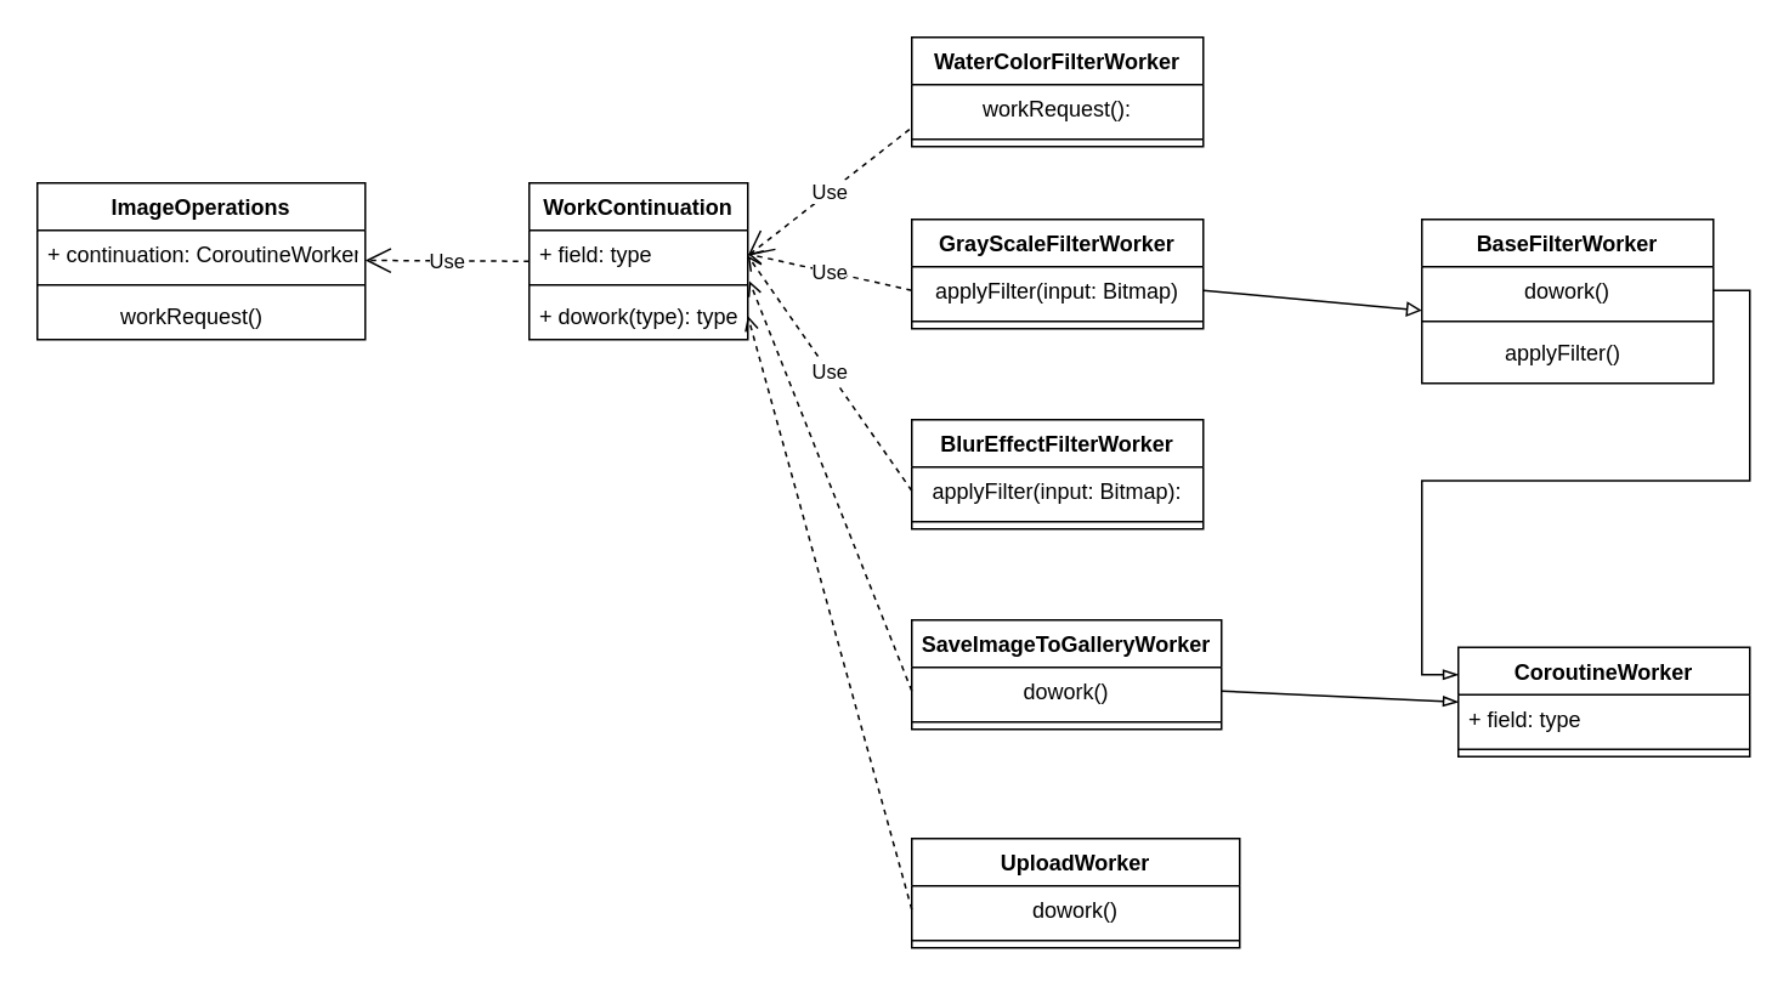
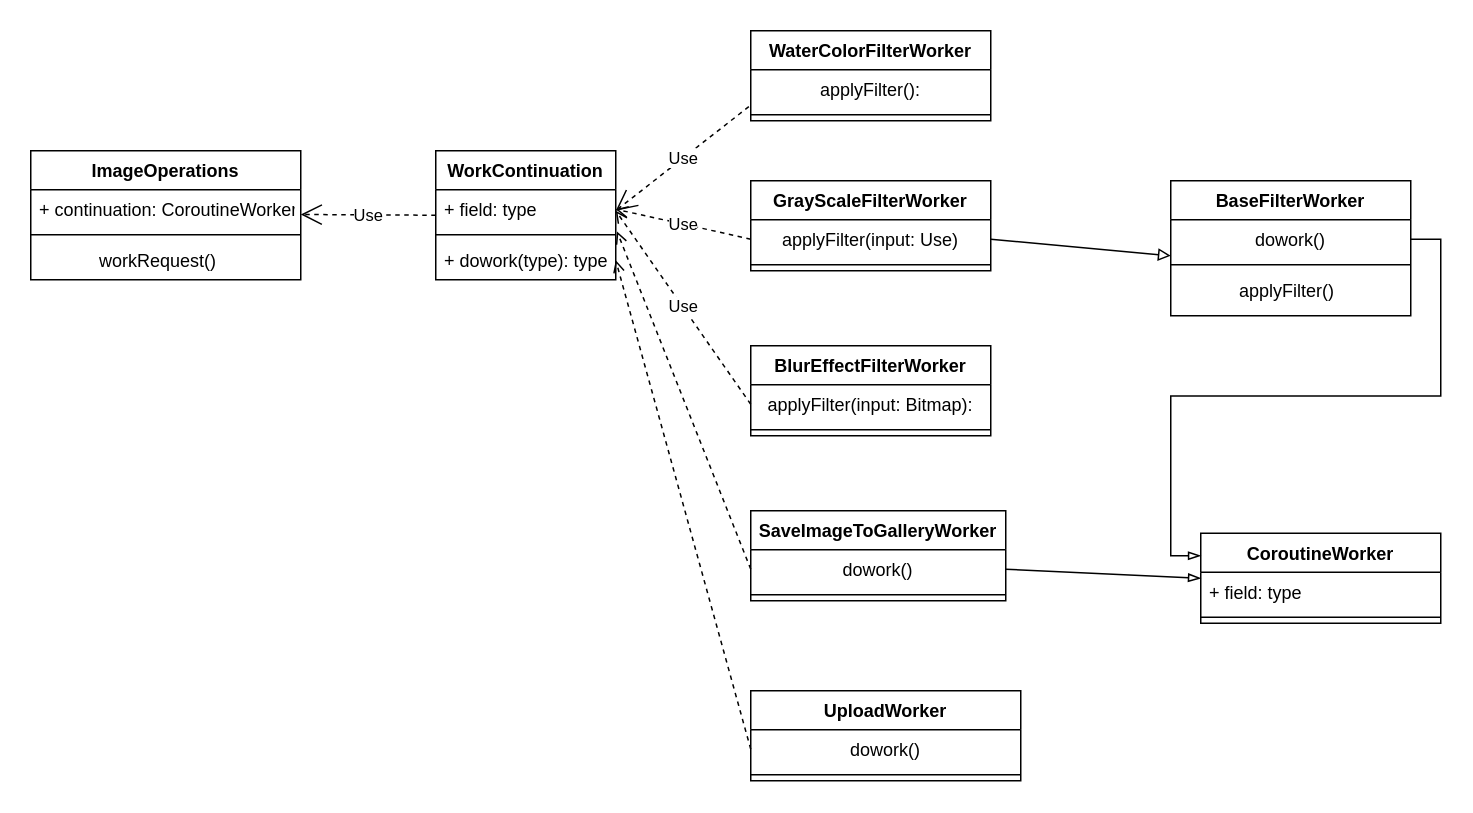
  <mxCell id="0" />
  <mxCell id="1" parent="0" />
  <mxCell id="2" value="ImageOperations" style="swimlane;fontStyle=1;align=center;verticalAlign=top;childLayout=stackLayout;horizontal=1;startSize=26;horizontalStack=0;resizeParent=1;resizeParentMax=0;resizeLast=0;collapsible=1;marginBottom=0;" parent="1" vertex="1"><mxGeometry x="20" y="100" width="180" height="86" as="geometry" /></mxCell>
  <mxCell id="3" value="+ continuation: CoroutineWorker" style="text;align=left;verticalAlign=top;spacingLeft=4;spacingRight=4;overflow=hidden;rotatable=0;points=[[0,0.5],[1,0.5]];portConstraint=eastwest;" parent="2" vertex="1"><mxGeometry y="26" width="180" height="26" as="geometry" /></mxCell>
  <mxCell id="4" value="" style="line;strokeWidth=1;fillColor=none;align=left;verticalAlign=middle;spacingTop=-1;spacingLeft=3;spacingRight=3;rotatable=0;labelPosition=right;points=[];portConstraint=eastwest;" parent="2" vertex="1"><mxGeometry y="52" width="180" height="8" as="geometry" /></mxCell>
  <mxCell id="5" value="            workRequest()" style="text;strokeColor=none;fillColor=none;align=left;verticalAlign=top;spacingLeft=4;spacingRight=4;overflow=hidden;rotatable=0;points=[[0,0.5],[1,0.5]];portConstraint=eastwest;" parent="2" vertex="1"><mxGeometry y="60" width="180" height="26" as="geometry" /></mxCell>
  <mxCell id="6" value="WorkContinuation" style="swimlane;fontStyle=1;align=center;verticalAlign=top;childLayout=stackLayout;horizontal=1;startSize=26;horizontalStack=0;resizeParent=1;resizeParentMax=0;resizeLast=0;collapsible=1;marginBottom=0;" parent="1" vertex="1"><mxGeometry x="290" y="100" width="120" height="86" as="geometry" /></mxCell>
  <mxCell id="7" value="+ field: type" style="text;strokeColor=none;fillColor=none;align=left;verticalAlign=top;spacingLeft=4;spacingRight=4;overflow=hidden;rotatable=0;points=[[0,0.5],[1,0.5]];portConstraint=eastwest;" parent="6" vertex="1"><mxGeometry y="26" width="120" height="26" as="geometry" /></mxCell>
  <mxCell id="8" value="" style="line;strokeWidth=1;fillColor=none;align=left;verticalAlign=middle;spacingTop=-1;spacingLeft=3;spacingRight=3;rotatable=0;labelPosition=right;points=[];portConstraint=eastwest;" parent="6" vertex="1"><mxGeometry y="52" width="120" height="8" as="geometry" /></mxCell>
  <mxCell id="9" value="+ dowork(type): type" style="text;strokeColor=none;fillColor=none;align=left;verticalAlign=top;spacingLeft=4;spacingRight=4;overflow=hidden;rotatable=0;points=[[0,0.5],[1,0.5]];portConstraint=eastwest;" parent="6" vertex="1"><mxGeometry y="60" width="120" height="26" as="geometry" /></mxCell>
  <mxCell id="10" value="Use" style="endArrow=open;endSize=12;dashed=1;html=1;rounded=0;" parent="1" edge="1"><mxGeometry width="160" relative="1" as="geometry"><mxPoint x="290" y="143" as="sourcePoint" /><mxPoint x="200" y="142.5" as="targetPoint" /></mxGeometry></mxCell>
  <mxCell id="11" value="GrayScaleFilterWorker" style="swimlane;fontStyle=1;align=center;verticalAlign=top;childLayout=stackLayout;horizontal=1;startSize=26;horizontalStack=0;resizeParent=1;resizeParentMax=0;resizeLast=0;collapsible=1;marginBottom=0;" parent="1" vertex="1"><mxGeometry x="500" y="120" width="160" height="60" as="geometry"><mxRectangle x="580" y="350" width="140" height="30" as="alternateBounds" /></mxGeometry></mxCell>
- <mxCell id="12" value="applyFilter(input: Bitmap)" style="text;strokeColor=none;fillColor=none;align=center;verticalAlign=top;spacingLeft=4;spacingRight=4;overflow=hidden;rotatable=0;points=[[0,0.5],[1,0.5]];portConstraint=eastwest;" parent="11" vertex="1"><mxGeometry y="26" width="160" height="26" as="geometry" /></mxCell>
+ <mxCell id="12" value="applyFilter(input: Use)" style="text;strokeColor=none;fillColor=none;align=center;verticalAlign=top;spacingLeft=4;spacingRight=4;overflow=hidden;rotatable=0;points=[[0,0.5],[1,0.5]];portConstraint=eastwest;" parent="11" vertex="1"><mxGeometry y="26" width="160" height="26" as="geometry" /></mxCell>
  <mxCell id="13" value="" style="line;strokeWidth=1;fillColor=none;align=left;verticalAlign=middle;spacingTop=-1;spacingLeft=3;spacingRight=3;rotatable=0;labelPosition=right;points=[];portConstraint=eastwest;" parent="11" vertex="1"><mxGeometry y="52" width="160" height="8" as="geometry" /></mxCell>
  <mxCell id="14" value="WaterColorFilterWorker" style="swimlane;fontStyle=1;align=center;verticalAlign=top;childLayout=stackLayout;horizontal=1;startSize=26;horizontalStack=0;resizeParent=1;resizeParentMax=0;resizeLast=0;collapsible=1;marginBottom=0;" parent="1" vertex="1"><mxGeometry x="500" y="20" width="160" height="60" as="geometry"><mxRectangle x="580" y="310" width="140" height="26" as="alternateBounds" /></mxGeometry></mxCell>
- <mxCell id="15" value="workRequest():" style="text;strokeColor=none;fillColor=none;align=center;verticalAlign=top;spacingLeft=4;spacingRight=4;overflow=hidden;rotatable=0;points=[[0,0.5],[1,0.5]];portConstraint=eastwest;" parent="14" vertex="1"><mxGeometry y="26" width="160" height="26" as="geometry" /></mxCell>
+ <mxCell id="15" value="applyFilter():" style="text;strokeColor=none;fillColor=none;align=center;verticalAlign=top;spacingLeft=4;spacingRight=4;overflow=hidden;rotatable=0;points=[[0,0.5],[1,0.5]];portConstraint=eastwest;" parent="14" vertex="1"><mxGeometry y="26" width="160" height="26" as="geometry" /></mxCell>
  <mxCell id="16" value="" style="line;strokeWidth=1;fillColor=none;align=left;verticalAlign=middle;spacingTop=-1;spacingLeft=3;spacingRight=3;rotatable=0;labelPosition=right;points=[];portConstraint=eastwest;" parent="14" vertex="1"><mxGeometry y="52" width="160" height="8" as="geometry" /></mxCell>
  <mxCell id="17" value="BlurEffectFilterWorker&#10;" style="swimlane;fontStyle=1;align=center;verticalAlign=top;childLayout=stackLayout;horizontal=1;startSize=26;horizontalStack=0;resizeParent=1;resizeParentMax=0;resizeLast=0;collapsible=1;marginBottom=0;" parent="1" vertex="1"><mxGeometry x="500" y="230" width="160" height="60" as="geometry"><mxRectangle x="580" y="350" width="140" height="30" as="alternateBounds" /></mxGeometry></mxCell>
  <mxCell id="18" value="applyFilter(input: Bitmap):" style="text;strokeColor=none;fillColor=none;align=center;verticalAlign=top;spacingLeft=4;spacingRight=4;overflow=hidden;rotatable=0;points=[[0,0.5],[1,0.5]];portConstraint=eastwest;" parent="17" vertex="1"><mxGeometry y="26" width="160" height="26" as="geometry" /></mxCell>
  <mxCell id="19" value="" style="line;strokeWidth=1;fillColor=none;align=left;verticalAlign=middle;spacingTop=-1;spacingLeft=3;spacingRight=3;rotatable=0;labelPosition=right;points=[];portConstraint=eastwest;" parent="17" vertex="1"><mxGeometry y="52" width="160" height="8" as="geometry" /></mxCell>
  <mxCell id="20" value="Use" style="endArrow=open;endSize=12;dashed=1;html=1;rounded=0;exitX=-0.008;exitY=0.946;exitDx=0;exitDy=0;exitPerimeter=0;entryX=1;entryY=0.538;entryDx=0;entryDy=0;entryPerimeter=0;" parent="1" source="15" target="7" edge="1"><mxGeometry width="160" relative="1" as="geometry"><mxPoint x="490" y="80" as="sourcePoint" /><mxPoint x="410" y="130" as="targetPoint" /></mxGeometry></mxCell>
  <mxCell id="21" value="Use" style="edgeStyle=none;rounded=0;orthogonalLoop=1;jettySize=auto;html=1;exitX=0;exitY=0.5;exitDx=0;exitDy=0;entryX=1;entryY=0.5;entryDx=0;entryDy=0;endArrow=open;endFill=0;dashed=1;" parent="1" source="12" target="7" edge="1"><mxGeometry relative="1" as="geometry"><Array as="points"><mxPoint x="460" y="150" /></Array></mxGeometry></mxCell>
  <mxCell id="22" value="Use" style="edgeStyle=none;rounded=0;orthogonalLoop=1;jettySize=auto;html=1;exitX=0;exitY=0.5;exitDx=0;exitDy=0;dashed=1;endArrow=open;endFill=0;" parent="1" source="18" edge="1"><mxGeometry relative="1" as="geometry"><mxPoint x="410" y="140" as="targetPoint" /></mxGeometry></mxCell>
  <mxCell id="23" value="BaseFilterWorker" style="swimlane;fontStyle=1;align=center;verticalAlign=top;childLayout=stackLayout;horizontal=1;startSize=26;horizontalStack=0;resizeParent=1;resizeParentMax=0;resizeLast=0;collapsible=1;marginBottom=0;" parent="1" vertex="1"><mxGeometry x="780" y="120" width="160" height="90" as="geometry" /></mxCell>
  <mxCell id="24" value="dowork()" style="text;strokeColor=none;fillColor=none;align=center;verticalAlign=top;spacingLeft=4;spacingRight=4;overflow=hidden;rotatable=0;points=[[0,0.5],[1,0.5]];portConstraint=eastwest;" parent="23" vertex="1"><mxGeometry y="26" width="160" height="26" as="geometry" /></mxCell>
  <mxCell id="25" value="" style="line;strokeWidth=1;fillColor=none;align=left;verticalAlign=middle;spacingTop=-1;spacingLeft=3;spacingRight=3;rotatable=0;labelPosition=right;points=[];portConstraint=eastwest;" parent="23" vertex="1"><mxGeometry y="52" width="160" height="8" as="geometry" /></mxCell>
  <mxCell id="26" value="            applyFilter()" style="text;strokeColor=none;fillColor=none;align=left;verticalAlign=top;spacingLeft=4;spacingRight=4;overflow=hidden;rotatable=0;points=[[0,0.5],[1,0.5]];portConstraint=eastwest;" parent="23" vertex="1"><mxGeometry y="60" width="160" height="30" as="geometry" /></mxCell>
  <mxCell id="27" style="rounded=0;orthogonalLoop=1;jettySize=auto;html=1;exitX=1;exitY=0.5;exitDx=0;exitDy=0;endArrow=block;endFill=0;" parent="1" source="12" edge="1"><mxGeometry relative="1" as="geometry"><mxPoint x="780" y="170" as="targetPoint" /></mxGeometry></mxCell>
  <mxCell id="28" value="SaveImageToGalleryWorker" style="swimlane;fontStyle=1;align=center;verticalAlign=top;childLayout=stackLayout;horizontal=1;startSize=26;horizontalStack=0;resizeParent=1;resizeParentMax=0;resizeLast=0;collapsible=1;marginBottom=0;" parent="1" vertex="1"><mxGeometry x="500" y="340" width="170" height="60" as="geometry" /></mxCell>
  <mxCell id="29" value="dowork()" style="text;strokeColor=none;fillColor=none;align=center;verticalAlign=top;spacingLeft=4;spacingRight=4;overflow=hidden;rotatable=0;points=[[0,0.5],[1,0.5]];portConstraint=eastwest;" parent="28" vertex="1"><mxGeometry y="26" width="170" height="26" as="geometry" /></mxCell>
  <mxCell id="30" value="" style="line;strokeWidth=1;fillColor=none;align=left;verticalAlign=middle;spacingTop=-1;spacingLeft=3;spacingRight=3;rotatable=0;labelPosition=right;points=[];portConstraint=eastwest;" parent="28" vertex="1"><mxGeometry y="52" width="170" height="8" as="geometry" /></mxCell>
  <mxCell id="31" value="UploadWorker" style="swimlane;fontStyle=1;align=center;verticalAlign=top;childLayout=stackLayout;horizontal=1;startSize=26;horizontalStack=0;resizeParent=1;resizeParentMax=0;resizeLast=0;collapsible=1;marginBottom=0;" parent="1" vertex="1"><mxGeometry x="500" y="460" width="180" height="60" as="geometry" /></mxCell>
  <mxCell id="32" value="dowork()" style="text;strokeColor=none;fillColor=none;align=center;verticalAlign=top;spacingLeft=4;spacingRight=4;overflow=hidden;rotatable=0;points=[[0,0.5],[1,0.5]];portConstraint=eastwest;" parent="31" vertex="1"><mxGeometry y="26" width="180" height="26" as="geometry" /></mxCell>
  <mxCell id="33" value="" style="line;strokeWidth=1;fillColor=none;align=left;verticalAlign=middle;spacingTop=-1;spacingLeft=3;spacingRight=3;rotatable=0;labelPosition=right;points=[];portConstraint=eastwest;" parent="31" vertex="1"><mxGeometry y="52" width="180" height="8" as="geometry" /></mxCell>
  <mxCell id="34" style="edgeStyle=none;rounded=0;orthogonalLoop=1;jettySize=auto;html=1;exitX=0;exitY=0.5;exitDx=0;exitDy=0;entryX=1.007;entryY=1.069;entryDx=0;entryDy=0;entryPerimeter=0;endArrow=open;endFill=0;dashed=1;" parent="1" source="29" target="7" edge="1"><mxGeometry relative="1" as="geometry" /></mxCell>
  <mxCell id="35" style="edgeStyle=none;rounded=0;orthogonalLoop=1;jettySize=auto;html=1;endArrow=open;endFill=0;entryX=1;entryY=0.5;entryDx=0;entryDy=0;dashed=1;" parent="1" target="9" edge="1"><mxGeometry relative="1" as="geometry"><mxPoint x="410" y="340" as="targetPoint" /><mxPoint x="500" y="499" as="sourcePoint" /></mxGeometry></mxCell>
  <mxCell id="36" value="CoroutineWorker" style="swimlane;fontStyle=1;align=center;verticalAlign=top;childLayout=stackLayout;horizontal=1;startSize=26;horizontalStack=0;resizeParent=1;resizeParentMax=0;resizeLast=0;collapsible=1;marginBottom=0;" parent="1" vertex="1"><mxGeometry x="800" y="355" width="160" height="60" as="geometry" /></mxCell>
  <mxCell id="37" value="+ field: type" style="text;strokeColor=none;fillColor=none;align=left;verticalAlign=top;spacingLeft=4;spacingRight=4;overflow=hidden;rotatable=0;points=[[0,0.5],[1,0.5]];portConstraint=eastwest;" parent="36" vertex="1"><mxGeometry y="26" width="160" height="26" as="geometry" /></mxCell>
  <mxCell id="38" value="" style="line;strokeWidth=1;fillColor=none;align=left;verticalAlign=middle;spacingTop=-1;spacingLeft=3;spacingRight=3;rotatable=0;labelPosition=right;points=[];portConstraint=eastwest;" parent="36" vertex="1"><mxGeometry y="52" width="160" height="8" as="geometry" /></mxCell>
  <mxCell id="39" style="edgeStyle=none;rounded=0;orthogonalLoop=1;jettySize=auto;html=1;exitX=1;exitY=0.5;exitDx=0;exitDy=0;entryX=0;entryY=0.5;entryDx=0;entryDy=0;endArrow=blockThin;endFill=0;" parent="1" source="29" target="36" edge="1"><mxGeometry relative="1" as="geometry" /></mxCell>
  <mxCell id="40" style="edgeStyle=orthogonalEdgeStyle;rounded=0;orthogonalLoop=1;jettySize=auto;html=1;exitX=1;exitY=0.5;exitDx=0;exitDy=0;endArrow=blockThin;endFill=0;entryX=0;entryY=0.25;entryDx=0;entryDy=0;" parent="1" source="24" target="36" edge="1"><mxGeometry relative="1" as="geometry"><mxPoint x="900" y="350" as="targetPoint" /></mxGeometry></mxCell>
